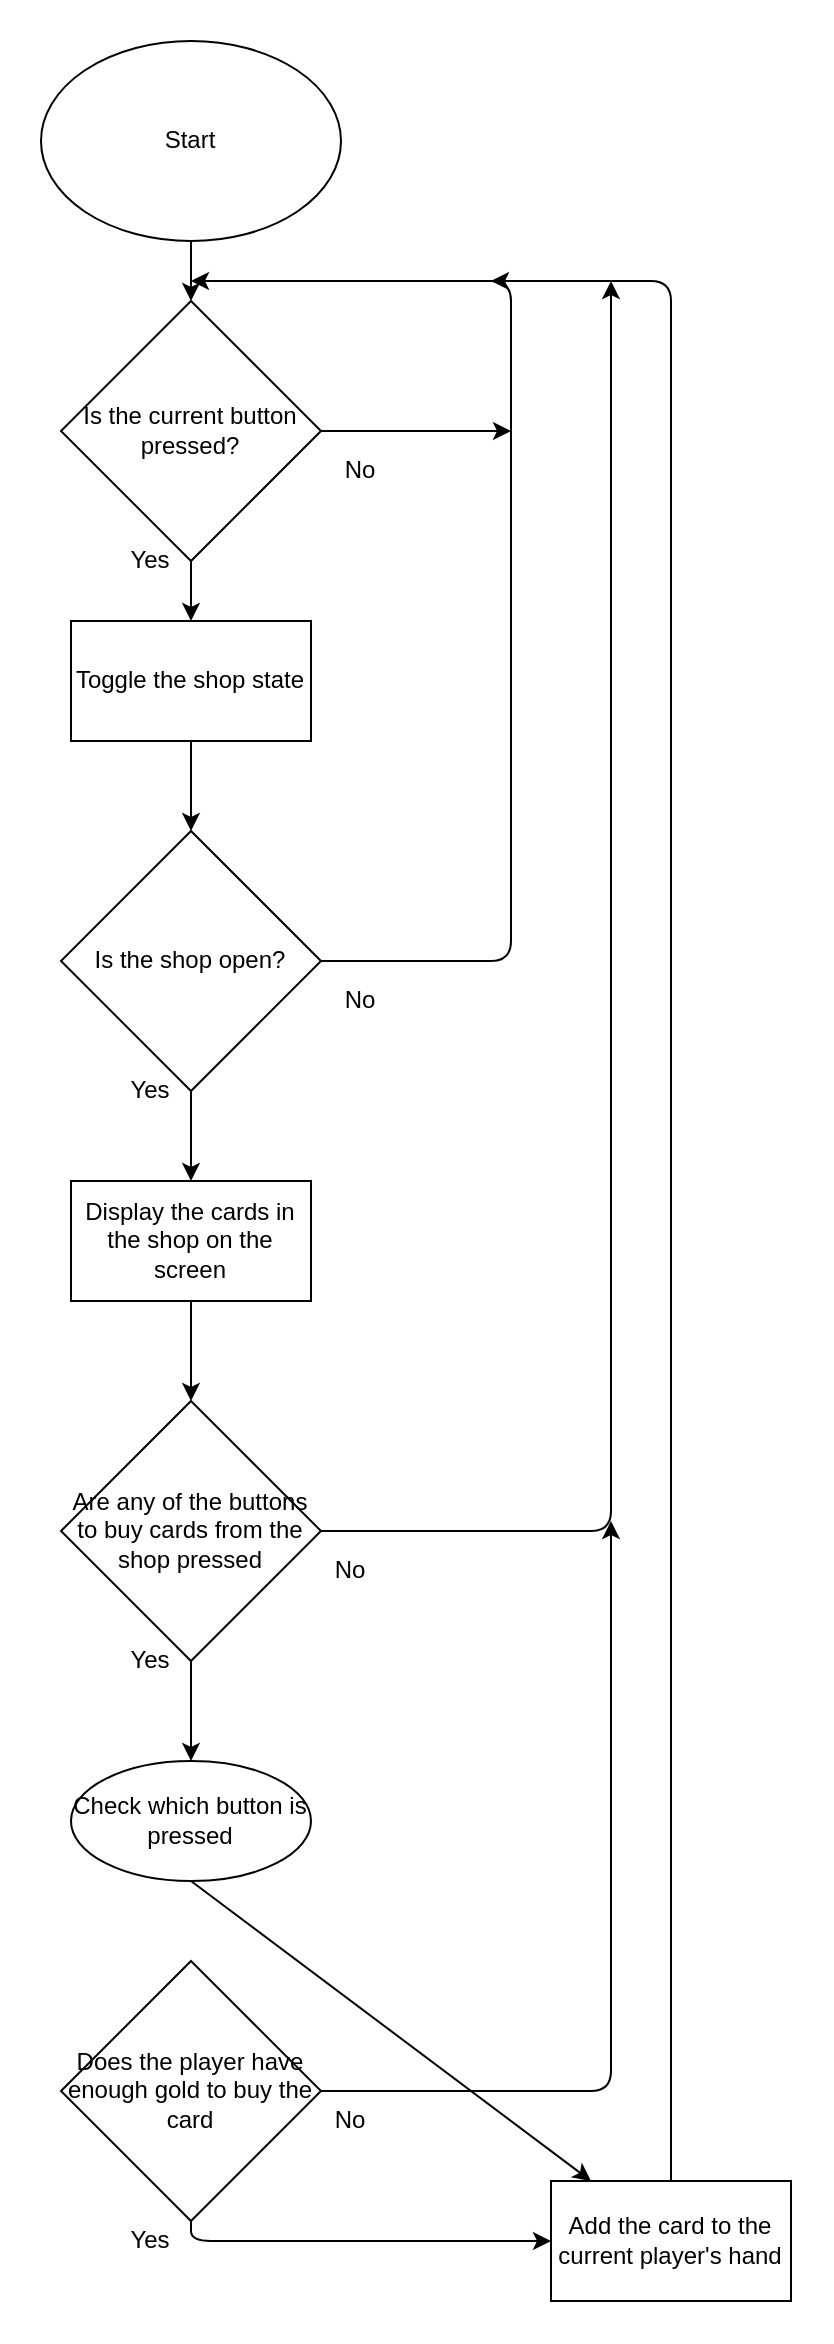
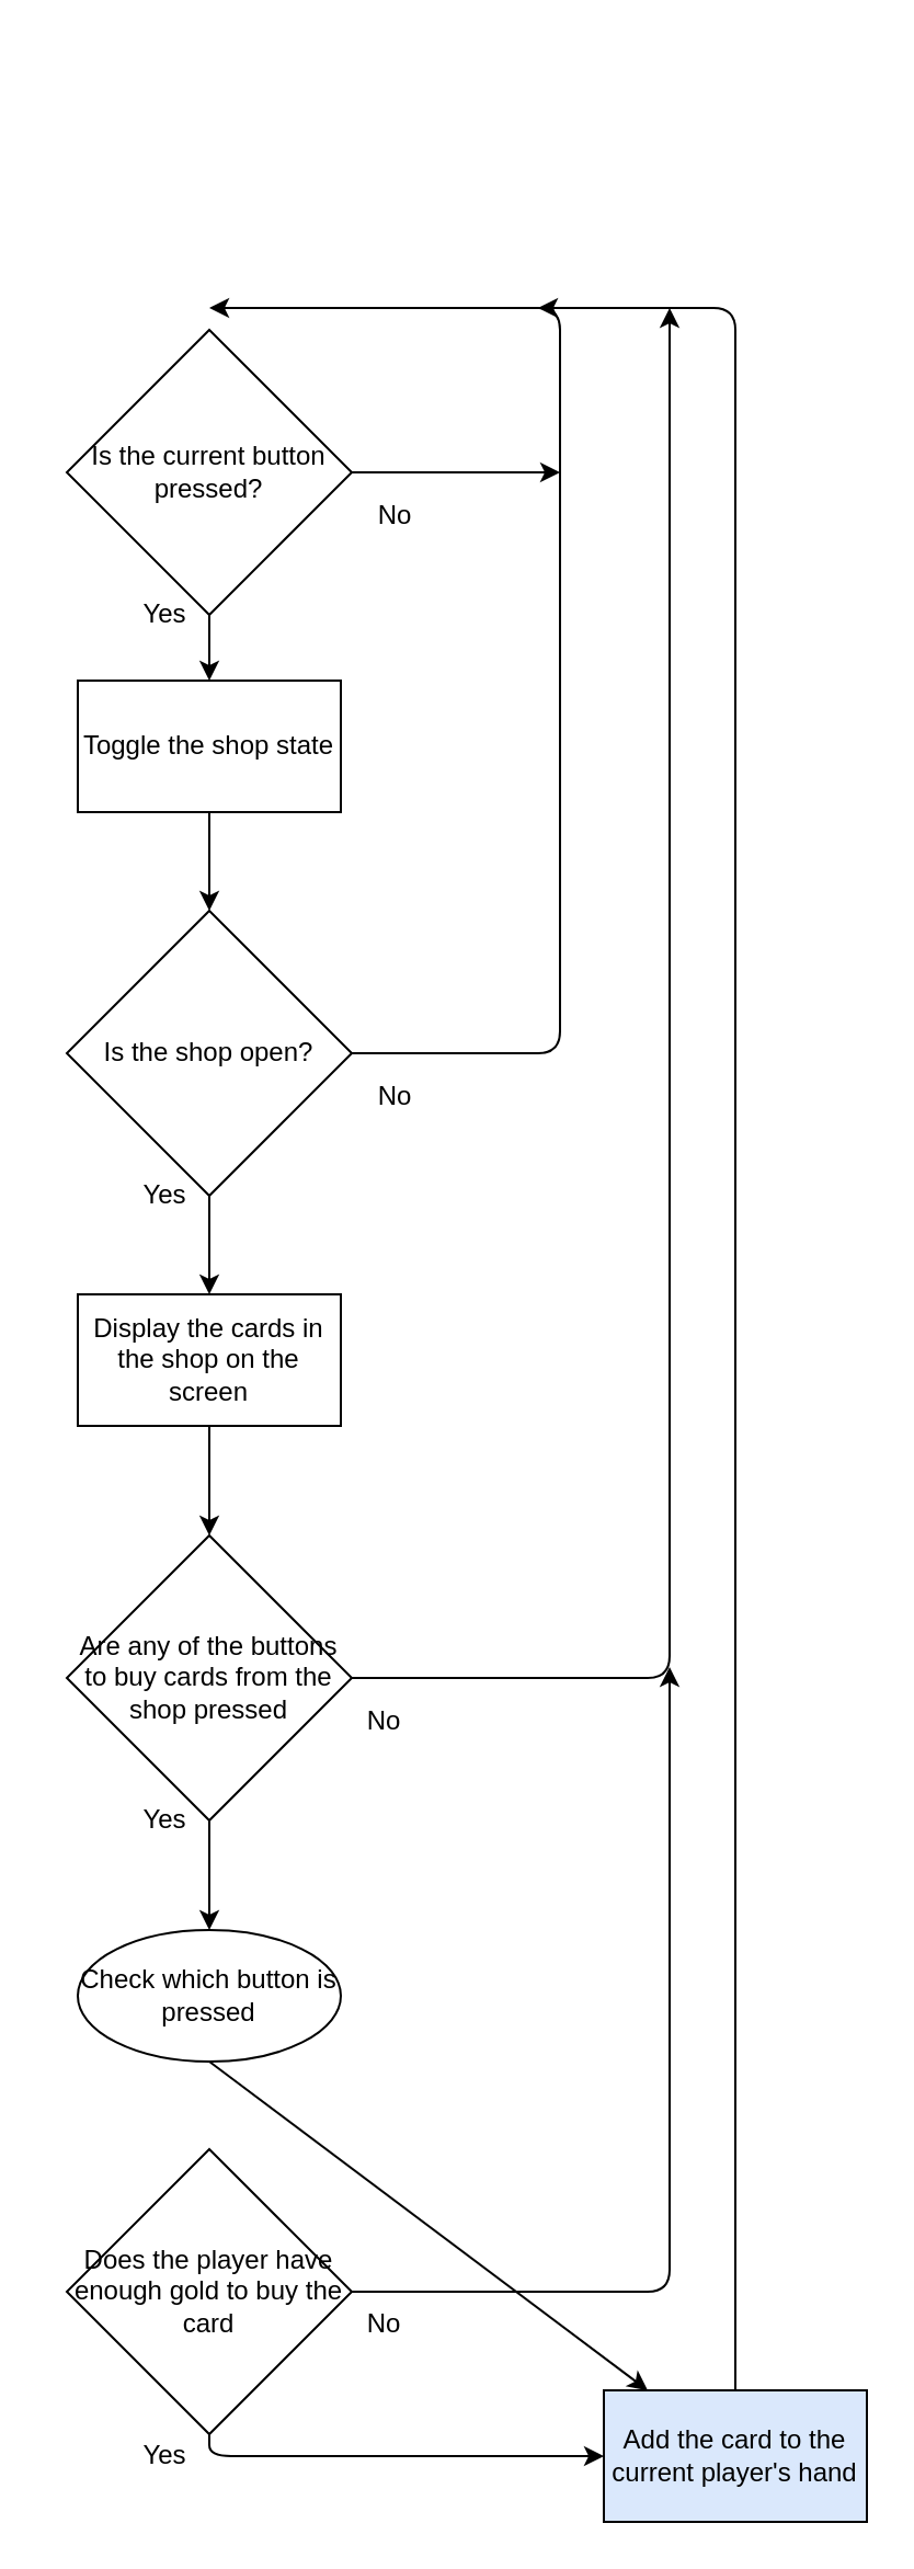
  <mxCell id="0" />
  <mxCell id="1" parent="0" />
- <mxCell id="2" value="Start" style="ellipse;whiteSpace=wrap;html=1;" vertex="1" parent="1"><mxGeometry x="20" width="150" height="100" as="geometry" y="20" /></mxCell>
  <mxCell id="3" value="Is the shop open?" style="rhombus;whiteSpace=wrap;html=1;" vertex="1" parent="1"><mxGeometry x="30" y="415" width="130" height="130" as="geometry" /></mxCell>
  <mxCell id="4" value="Is the current button pressed?" style="rhombus;whiteSpace=wrap;html=1;" vertex="1" parent="1"><mxGeometry x="30" y="150" width="130" height="130" as="geometry" /></mxCell>
- <mxCell id="5" value="" style="endArrow=classic;html=1;exitX=0.5;exitY=1;exitDx=0;exitDy=0;entryX=0.5;entryY=0;entryDx=0;entryDy=0;" edge="1" parent="1" source="2" target="4"><mxGeometry width="50" height="50" relative="1" as="geometry"><mxPoint x="15" y="510" as="sourcePoint" /><mxPoint x="65" y="460" as="targetPoint" /></mxGeometry></mxCell>
  <mxCell id="6" value="" style="endArrow=classic;html=1;exitX=0.5;exitY=1;exitDx=0;exitDy=0;entryX=0.5;entryY=0;entryDx=0;entryDy=0;" edge="1" parent="1" source="4" target="11"><mxGeometry width="50" height="50" relative="1" as="geometry"><mxPoint x="25" y="510" as="sourcePoint" /><mxPoint x="75" y="460" as="targetPoint" /><Array as="points" /></mxGeometry></mxCell>
  <mxCell id="7" value="" style="endArrow=classic;html=1;exitX=1;exitY=0.5;exitDx=0;exitDy=0;" edge="1" parent="1" source="3"><mxGeometry width="50" height="50" relative="1" as="geometry"><mxPoint x="25" y="510" as="sourcePoint" /><mxPoint x="95" y="140" as="targetPoint" /><Array as="points"><mxPoint x="255" y="480" /><mxPoint x="255" y="140" /></Array></mxGeometry></mxCell>
  <mxCell id="8" value="No" style="text;html=1;strokeColor=none;fillColor=none;align=center;verticalAlign=middle;whiteSpace=wrap;rounded=0;" vertex="1" parent="1"><mxGeometry x="160" y="480" width="40" height="40" as="geometry" /></mxCell>
  <mxCell id="9" value="No" style="text;html=1;strokeColor=none;fillColor=none;align=center;verticalAlign=middle;whiteSpace=wrap;rounded=0;" vertex="1" parent="1"><mxGeometry x="160" y="215" width="40" height="40" as="geometry" /></mxCell>
  <mxCell id="10" value="" style="endArrow=classic;html=1;exitX=1;exitY=0.5;exitDx=0;exitDy=0;" edge="1" parent="1" source="4"><mxGeometry width="50" height="50" relative="1" as="geometry"><mxPoint x="185" y="180" as="sourcePoint" /><mxPoint x="255" y="215" as="targetPoint" /></mxGeometry></mxCell>
  <mxCell id="11" value="Toggle the shop state" style="rounded=0;whiteSpace=wrap;html=1;" vertex="1" parent="1"><mxGeometry x="35" y="310" width="120" height="60" as="geometry" /></mxCell>
  <mxCell id="12" value="" style="endArrow=classic;html=1;exitX=0.5;exitY=1;exitDx=0;exitDy=0;entryX=0.5;entryY=0;entryDx=0;entryDy=0;" edge="1" parent="1" source="11" target="3"><mxGeometry width="50" height="50" relative="1" as="geometry"><mxPoint x="25" y="620" as="sourcePoint" /><mxPoint x="75" y="570" as="targetPoint" /></mxGeometry></mxCell>
  <mxCell id="13" value="Display the cards in the shop on the screen" style="rounded=0;whiteSpace=wrap;html=1;" vertex="1" parent="1"><mxGeometry x="35" y="590" width="120" height="60" as="geometry" /></mxCell>
  <mxCell id="14" value="" style="endArrow=classic;html=1;exitX=0.5;exitY=1;exitDx=0;exitDy=0;entryX=0.5;entryY=0;entryDx=0;entryDy=0;" edge="1" parent="1" source="3" target="13"><mxGeometry width="50" height="50" relative="1" as="geometry"><mxPoint x="25" y="720" as="sourcePoint" /><mxPoint x="75" y="670" as="targetPoint" /></mxGeometry></mxCell>
  <mxCell id="15" value="Are any of the buttons to buy cards from the shop pressed" style="rhombus;whiteSpace=wrap;html=1;" vertex="1" parent="1"><mxGeometry x="30" y="700" width="130" height="130" as="geometry" /></mxCell>
  <mxCell id="16" value="" style="endArrow=classic;html=1;exitX=0.5;exitY=1;exitDx=0;exitDy=0;entryX=0.5;entryY=0;entryDx=0;entryDy=0;" edge="1" parent="1" source="13" target="15"><mxGeometry width="50" height="50" relative="1" as="geometry"><mxPoint x="25" y="900" as="sourcePoint" /><mxPoint x="75" y="850" as="targetPoint" /></mxGeometry></mxCell>
  <mxCell id="17" value="" style="endArrow=classic;html=1;exitX=1;exitY=0.5;exitDx=0;exitDy=0;" edge="1" parent="1" source="15"><mxGeometry width="50" height="50" relative="1" as="geometry"><mxPoint x="25" y="900" as="sourcePoint" /><mxPoint x="305" y="140" as="targetPoint" /><Array as="points"><mxPoint x="305" y="765" /><mxPoint x="305" y="560" /></Array></mxGeometry></mxCell>
  <mxCell id="18" value="No" style="text;html=1;strokeColor=none;fillColor=none;align=center;verticalAlign=middle;whiteSpace=wrap;rounded=0;" vertex="1" parent="1"><mxGeometry x="155" y="765" width="40" height="40" as="geometry" /></mxCell>
  <mxCell id="19" value="Check which button is pressed" style="ellipse;whiteSpace=wrap;html=1;" vertex="1" parent="1"><mxGeometry x="35" y="880" width="120" height="60" as="geometry" /></mxCell>
  <mxCell id="20" value="" style="endArrow=classic;html=1;exitX=0.5;exitY=1;exitDx=0;exitDy=0;entryX=0.5;entryY=0;entryDx=0;entryDy=0;" edge="1" parent="1" source="15" target="19"><mxGeometry width="50" height="50" relative="1" as="geometry"><mxPoint x="25" y="1010" as="sourcePoint" /><mxPoint x="75" y="960" as="targetPoint" /></mxGeometry></mxCell>
  <mxCell id="21" value="Does the player have enough gold to buy the card" style="rhombus;whiteSpace=wrap;html=1;" vertex="1" parent="1"><mxGeometry x="30" y="980" width="130" height="130" as="geometry" /></mxCell>
  <mxCell id="22" value="" style="endArrow=classic;html=1;exitX=1;exitY=0.5;exitDx=0;exitDy=0;" edge="1" parent="1" source="21"><mxGeometry width="50" height="50" relative="1" as="geometry"><mxPoint x="25" y="1180" as="sourcePoint" /><mxPoint x="305" y="760" as="targetPoint" /><Array as="points"><mxPoint x="305" y="1045" /></Array></mxGeometry></mxCell>
  <mxCell id="23" value="" style="endArrow=classic;html=1;exitX=0.5;exitY=1;exitDx=0;exitDy=0;" edge="1" parent="1" source="19" target="25"><mxGeometry width="50" height="50" relative="1" as="geometry"><mxPoint x="25" y="1180" as="sourcePoint" /><mxPoint x="75" y="1130" as="targetPoint" /></mxGeometry></mxCell>
  <mxCell id="24" value="" style="endArrow=classic;html=1;exitX=0.5;exitY=1;exitDx=0;exitDy=0;entryX=0;entryY=0.5;entryDx=0;entryDy=0;" edge="1" parent="1" source="21" target="25"><mxGeometry width="50" height="50" relative="1" as="geometry"><mxPoint x="25" y="1180" as="sourcePoint" /><mxPoint x="195" y="1120" as="targetPoint" /><Array as="points"><mxPoint x="95" y="1120" /></Array></mxGeometry></mxCell>
- <mxCell id="25" value="Add the card to the current player's hand" style="rounded=0;whiteSpace=wrap;html=1;" vertex="1" parent="1"><mxGeometry x="275" y="1090" width="120" height="60" as="geometry" /></mxCell>
+ <mxCell id="25" value="Add the card to the current player's hand" style="rounded=0;whiteSpace=wrap;html=1;fillColor=#dae8fc;" vertex="1" parent="1"><mxGeometry x="275" y="1090" width="120" height="60" as="geometry" /></mxCell>
  <mxCell id="26" value="" style="endArrow=classic;html=1;exitX=0.5;exitY=0;exitDx=0;exitDy=0;" edge="1" parent="1" source="25"><mxGeometry width="50" height="50" relative="1" as="geometry"><mxPoint x="25" y="1220" as="sourcePoint" /><mxPoint x="245" y="140" as="targetPoint" /><Array as="points"><mxPoint x="335" y="140" /></Array></mxGeometry></mxCell>
  <mxCell id="27" value="Yes" style="text;html=1;strokeColor=none;fillColor=none;align=center;verticalAlign=middle;whiteSpace=wrap;rounded=0;" vertex="1" parent="1"><mxGeometry x="55" y="1110" width="40" height="20" as="geometry" /></mxCell>
  <mxCell id="28" value="Yes" style="text;html=1;strokeColor=none;fillColor=none;align=center;verticalAlign=middle;whiteSpace=wrap;rounded=0;" vertex="1" parent="1"><mxGeometry x="55" y="820" width="40" height="20" as="geometry" /></mxCell>
  <mxCell id="29" value="Yes" style="text;html=1;strokeColor=none;fillColor=none;align=center;verticalAlign=middle;whiteSpace=wrap;rounded=0;" vertex="1" parent="1"><mxGeometry x="55" y="535" width="40" height="20" as="geometry" /></mxCell>
  <mxCell id="30" value="Yes" style="text;html=1;strokeColor=none;fillColor=none;align=center;verticalAlign=middle;whiteSpace=wrap;rounded=0;" vertex="1" parent="1"><mxGeometry x="55" y="270" width="40" height="20" as="geometry" /></mxCell>
  <mxCell id="31" value="No" style="text;html=1;strokeColor=none;fillColor=none;align=center;verticalAlign=middle;whiteSpace=wrap;rounded=0;" vertex="1" parent="1"><mxGeometry x="155" y="1040" width="40" height="40" as="geometry" /></mxCell>
